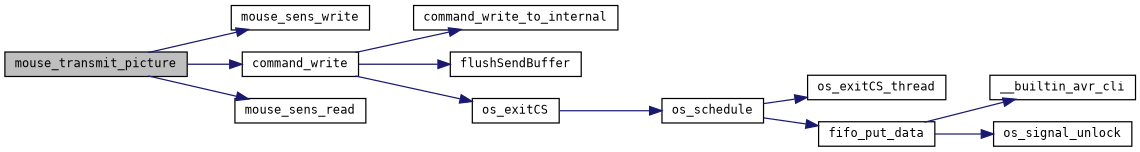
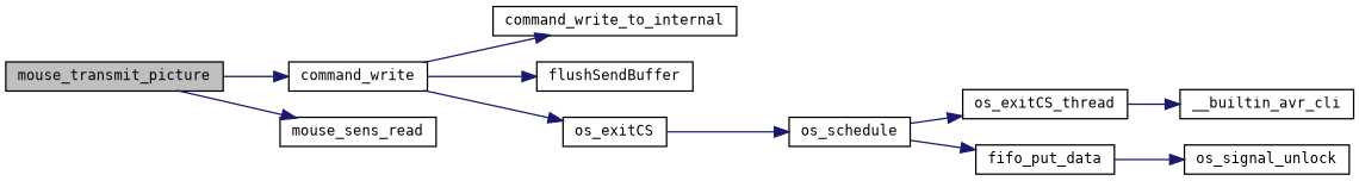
  digraph {
    fontname="DejaVu Sans Mono"
    rankdir=LR
    node [color=black fillcolor=white fontname="DejaVu Sans Mono" fontsize=10 shape=record style=filled]
    edge [color=midnightblue fontname="DejaVu Sans Mono" fontsize=10 labelfontname=Helvetica labelfontsize=10 style=solid]
    n1 [fillcolor=grey75 fontcolor=black height=0.2 label=mouse_transmit_picture width=0.4]
-   n2 [height=0.2 label=mouse_sens_write width=0.4]
    n3 [height=0.2 label=command_write width=0.4]
    n4 [height=0.2 label=mouse_sens_read width=0.4]
    n5 [height=0.2 label=command_write_to_internal width=0.4]
    n6 [height=0.2 label=flushSendBuffer width=0.4]
    n7 [height=0.2 label=os_exitCS width=0.4]
    n8 [height=0.2 label=os_schedule width=0.4]
    n9 [height=0.2 label=fifo_put_data width=0.4]
    n10 [height=0.2 label=os_exitCS_thread width=0.4]
    n11 [height=0.2 label=__builtin_avr_cli width=0.4]
    n12 [height=0.2 label=os_signal_unlock width=0.4]
-   n1 -> n2
    n1 -> n3
    n1 -> n4
    n3 -> n5
    n3 -> n6
    n3 -> n7
    n7 -> n8
    n8 -> n9
    n8 -> n10
-   n9 -> n11
+   n10 -> n11
    n9 -> n12
  }
